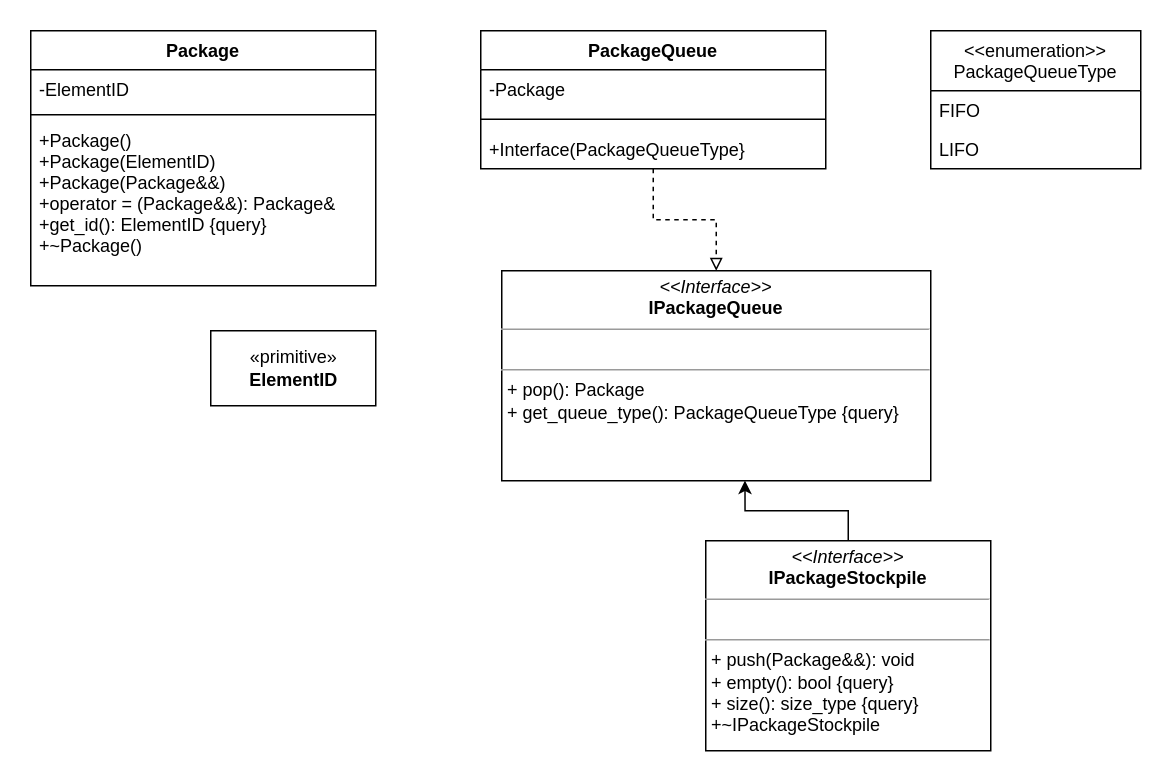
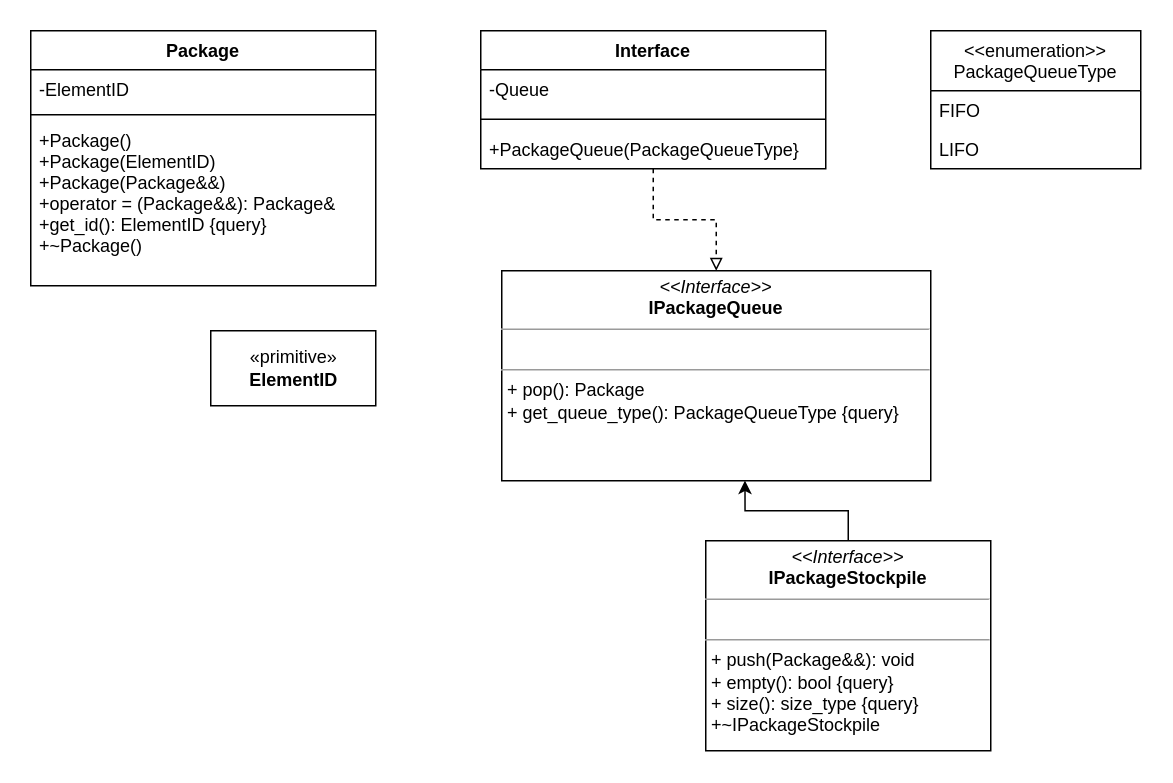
  <mxCell id="0" />
  <mxCell id="1" parent="0" />
  <mxCell id="2" style="edgeStyle=orthogonalEdgeStyle;rounded=0;orthogonalLoop=1;jettySize=auto;html=1;entryX=0.5;entryY=0;entryDx=0;entryDy=0;endArrow=block;endFill=0;dashed=1;" edge="1" parent="1" source="3" target="14"><mxGeometry relative="1" as="geometry" /></mxCell>
- <mxCell id="3" value="PackageQueue" style="swimlane;fontStyle=1;align=center;verticalAlign=top;childLayout=stackLayout;horizontal=1;startSize=26;horizontalStack=0;resizeParent=1;resizeParentMax=0;resizeLast=0;collapsible=1;marginBottom=0;" vertex="1" parent="1"><mxGeometry x="320" y="20" width="230" height="92" as="geometry" /></mxCell>
- <mxCell id="4" value="-Package" style="text;strokeColor=none;fillColor=none;align=left;verticalAlign=top;spacingLeft=4;spacingRight=4;overflow=hidden;rotatable=0;points=[[0,0.5],[1,0.5]];portConstraint=eastwest;" vertex="1" parent="3"><mxGeometry y="26" width="230" height="26" as="geometry" /></mxCell>
+ <mxCell id="3" value="Interface" style="swimlane;fontStyle=1;align=center;verticalAlign=top;childLayout=stackLayout;horizontal=1;startSize=26;horizontalStack=0;resizeParent=1;resizeParentMax=0;resizeLast=0;collapsible=1;marginBottom=0;" vertex="1" parent="1"><mxGeometry x="320" y="20" width="230" height="92" as="geometry" /></mxCell>
+ <mxCell id="4" value="-Queue" style="text;strokeColor=none;fillColor=none;align=left;verticalAlign=top;spacingLeft=4;spacingRight=4;overflow=hidden;rotatable=0;points=[[0,0.5],[1,0.5]];portConstraint=eastwest;" vertex="1" parent="3"><mxGeometry y="26" width="230" height="26" as="geometry" /></mxCell>
  <mxCell id="5" value="" style="line;strokeWidth=1;fillColor=none;align=left;verticalAlign=middle;spacingTop=-1;spacingLeft=3;spacingRight=3;rotatable=0;labelPosition=right;points=[];portConstraint=eastwest;" vertex="1" parent="3"><mxGeometry y="52" width="230" height="14" as="geometry" /></mxCell>
- <mxCell id="6" value="+Interface(PackageQueueType}" style="text;strokeColor=none;fillColor=none;align=left;verticalAlign=top;spacingLeft=4;spacingRight=4;overflow=hidden;rotatable=0;points=[[0,0.5],[1,0.5]];portConstraint=eastwest;" vertex="1" parent="3"><mxGeometry y="66" width="230" height="26" as="geometry" /></mxCell>
+ <mxCell id="6" value="+PackageQueue(PackageQueueType}" style="text;strokeColor=none;fillColor=none;align=left;verticalAlign=top;spacingLeft=4;spacingRight=4;overflow=hidden;rotatable=0;points=[[0,0.5],[1,0.5]];portConstraint=eastwest;" vertex="1" parent="3"><mxGeometry y="66" width="230" height="26" as="geometry" /></mxCell>
  <mxCell id="7" value="Package" style="swimlane;fontStyle=1;align=center;verticalAlign=top;childLayout=stackLayout;horizontal=1;startSize=26;horizontalStack=0;resizeParent=1;resizeParentMax=0;resizeLast=0;collapsible=1;marginBottom=0;" vertex="1" parent="1"><mxGeometry x="20" y="20" width="230" height="170" as="geometry" /></mxCell>
  <mxCell id="8" value="-ElementID" style="text;strokeColor=none;fillColor=none;align=left;verticalAlign=top;spacingLeft=4;spacingRight=4;overflow=hidden;rotatable=0;points=[[0,0.5],[1,0.5]];portConstraint=eastwest;" vertex="1" parent="7"><mxGeometry y="26" width="230" height="26" as="geometry" /></mxCell>
  <mxCell id="9" value="" style="line;strokeWidth=1;fillColor=none;align=left;verticalAlign=middle;spacingTop=-1;spacingLeft=3;spacingRight=3;rotatable=0;labelPosition=right;points=[];portConstraint=eastwest;" vertex="1" parent="7"><mxGeometry y="52" width="230" height="8" as="geometry" /></mxCell>
  <mxCell id="10" value="+Package()&#10;+Package(ElementID)&#10;+Package(Package&amp;&amp;)&#10;+operator = (Package&amp;&amp;): Package&amp;&#10;+get_id(): ElementID {query}&#10;+~Package()" style="text;strokeColor=none;fillColor=none;align=left;verticalAlign=top;spacingLeft=4;spacingRight=4;overflow=hidden;rotatable=0;points=[[0,0.5],[1,0.5]];portConstraint=eastwest;" vertex="1" parent="7"><mxGeometry y="60" width="230" height="110" as="geometry" /></mxCell>
  <mxCell id="11" value="&lt;&lt;enumeration&gt;&gt;&#10;PackageQueueType" style="swimlane;fontStyle=0;childLayout=stackLayout;horizontal=1;startSize=40;fillColor=none;horizontalStack=0;resizeParent=1;resizeParentMax=0;resizeLast=0;collapsible=1;marginBottom=0;" vertex="1" parent="1"><mxGeometry x="620" y="20" width="140" height="92" as="geometry" /></mxCell>
  <mxCell id="12" value="FIFO" style="text;strokeColor=none;fillColor=none;align=left;verticalAlign=top;spacingLeft=4;spacingRight=4;overflow=hidden;rotatable=0;points=[[0,0.5],[1,0.5]];portConstraint=eastwest;" vertex="1" parent="11"><mxGeometry y="40" width="140" height="26" as="geometry" /></mxCell>
  <mxCell id="13" value="LIFO" style="text;strokeColor=none;fillColor=none;align=left;verticalAlign=top;spacingLeft=4;spacingRight=4;overflow=hidden;rotatable=0;points=[[0,0.5],[1,0.5]];portConstraint=eastwest;" vertex="1" parent="11"><mxGeometry y="66" width="140" height="26" as="geometry" /></mxCell>
  <mxCell id="14" value="&lt;p style=&quot;margin: 0px ; margin-top: 4px ; text-align: center&quot;&gt;&lt;i&gt;&amp;lt;&amp;lt;Interface&amp;gt;&amp;gt;&lt;/i&gt;&lt;br&gt;&lt;b&gt;IPackageQueue&lt;/b&gt;&lt;/p&gt;&lt;hr size=&quot;1&quot;&gt;&lt;p style=&quot;margin: 0px ; margin-left: 4px&quot;&gt;&lt;br&gt;&lt;/p&gt;&lt;hr size=&quot;1&quot;&gt;&lt;p style=&quot;margin: 0px ; margin-left: 4px&quot;&gt;+ pop(): Package&lt;br&gt;+ get_queue_type(): PackageQueueType {query}&lt;/p&gt;" style="verticalAlign=top;align=left;overflow=fill;fontSize=12;fontFamily=Helvetica;html=1;" vertex="1" parent="1"><mxGeometry x="334" y="180" width="286" height="140" as="geometry" /></mxCell>
  <mxCell id="15" style="edgeStyle=orthogonalEdgeStyle;rounded=0;orthogonalLoop=1;jettySize=auto;html=1;entryX=0.567;entryY=0.999;entryDx=0;entryDy=0;entryPerimeter=0;" edge="1" parent="1" source="16" target="14"><mxGeometry relative="1" as="geometry" /></mxCell>
  <mxCell id="16" value="&lt;p style=&quot;margin: 0px ; margin-top: 4px ; text-align: center&quot;&gt;&lt;i&gt;&amp;lt;&amp;lt;Interface&amp;gt;&amp;gt;&lt;/i&gt;&lt;br&gt;&lt;b&gt;IPackageStockpile&lt;/b&gt;&lt;/p&gt;&lt;hr size=&quot;1&quot;&gt;&lt;p style=&quot;margin: 0px ; margin-left: 4px&quot;&gt;&lt;br&gt;&lt;/p&gt;&lt;hr size=&quot;1&quot;&gt;&lt;p style=&quot;margin: 0px ; margin-left: 4px&quot;&gt;+ push(Package&amp;amp;&amp;amp;): void&lt;br&gt;+ empty(): bool {query}&lt;/p&gt;&lt;p style=&quot;margin: 0px ; margin-left: 4px&quot;&gt;+ size(): size_type {query}&lt;/p&gt;&lt;p style=&quot;margin: 0px ; margin-left: 4px&quot;&gt;+~IPackageStockpile&lt;/p&gt;" style="verticalAlign=top;align=left;overflow=fill;fontSize=12;fontFamily=Helvetica;html=1;" vertex="1" parent="1"><mxGeometry x="470" y="360" width="190" height="140" as="geometry" /></mxCell>
  <mxCell id="17" value="«primitive»&lt;br&gt;&lt;b&gt;ElementID&lt;/b&gt;" style="html=1;" vertex="1" parent="1"><mxGeometry x="140" y="220" width="110" height="50" as="geometry" /></mxCell>
